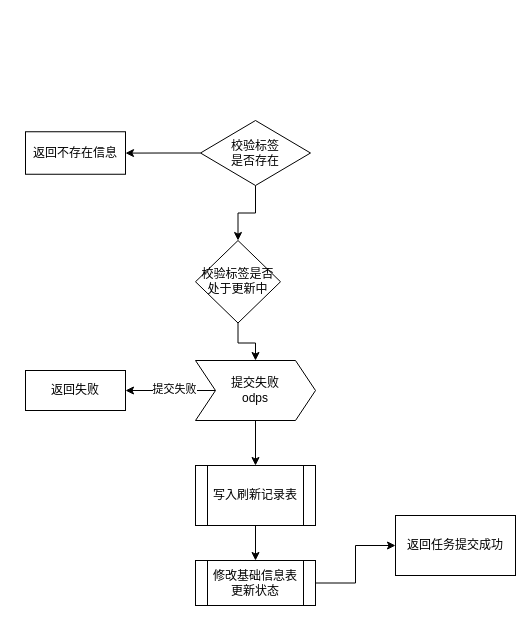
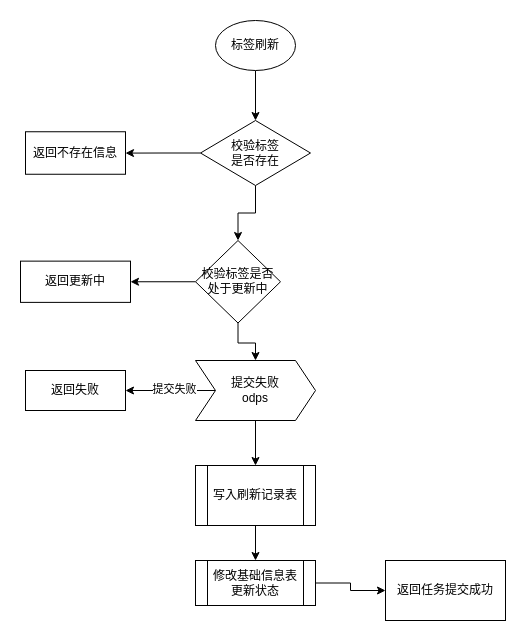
  <mxCell id="0" />
  <mxCell id="1" parent="0" />
+ <mxCell id="2" value="" style="edgeStyle=orthogonalEdgeStyle;rounded=0;orthogonalLoop=1;jettySize=auto;html=1;" edge="1" parent="1" source="3" target="6"><mxGeometry relative="1" as="geometry" /></mxCell>
+ <mxCell id="3" value="标签刷新" style="ellipse;whiteSpace=wrap;html=1;" vertex="1" parent="1"><mxGeometry x="215" y="20" width="80" height="50" as="geometry" /></mxCell>
  <mxCell id="4" value="" style="edgeStyle=orthogonalEdgeStyle;rounded=0;orthogonalLoop=1;jettySize=auto;html=1;" edge="1" parent="1" source="6" target="7"><mxGeometry relative="1" as="geometry" /></mxCell>
  <mxCell id="5" value="" style="edgeStyle=orthogonalEdgeStyle;rounded=0;orthogonalLoop=1;jettySize=auto;html=1;" edge="1" parent="1" source="6" target="10"><mxGeometry relative="1" as="geometry" /></mxCell>
  <mxCell id="6" value="校验标签&lt;div&gt;是否存在&lt;/div&gt;" style="rhombus;whiteSpace=wrap;html=1;" vertex="1" parent="1"><mxGeometry x="200" y="120" width="110" height="65" as="geometry" /></mxCell>
  <mxCell id="7" value="返回不存在信息" style="whiteSpace=wrap;html=1;" vertex="1" parent="1"><mxGeometry x="25" y="131.25" width="100" height="42.5" as="geometry" /></mxCell>
+ <mxCell id="8" value="" style="edgeStyle=orthogonalEdgeStyle;rounded=0;orthogonalLoop=1;jettySize=auto;html=1;" edge="1" parent="1" source="10" target="11"><mxGeometry relative="1" as="geometry" /></mxCell>
  <mxCell id="9" value="" style="edgeStyle=orthogonalEdgeStyle;rounded=0;orthogonalLoop=1;jettySize=auto;html=1;" edge="1" parent="1" source="10" target="15"><mxGeometry relative="1" as="geometry" /></mxCell>
  <mxCell id="10" value="校验标签是否&lt;div&gt;处于更新中&lt;/div&gt;" style="rhombus;whiteSpace=wrap;html=1;" vertex="1" parent="1"><mxGeometry x="195" y="240" width="85" height="82.5" as="geometry" /></mxCell>
+ <mxCell id="11" value="返回更新中" style="whiteSpace=wrap;html=1;" vertex="1" parent="1"><mxGeometry x="20" y="260.63" width="110" height="41.25" as="geometry" /></mxCell>
  <mxCell id="12" value="" style="edgeStyle=orthogonalEdgeStyle;rounded=0;orthogonalLoop=1;jettySize=auto;html=1;" edge="1" parent="1" source="15" target="16"><mxGeometry relative="1" as="geometry" /></mxCell>
  <mxCell id="13" value="提交失败" style="edgeLabel;html=1;align=center;verticalAlign=middle;resizable=0;points=[];" vertex="1" connectable="0" parent="12"><mxGeometry x="-0.06" y="-2" relative="1" as="geometry"><mxPoint as="offset" /></mxGeometry></mxCell>
  <mxCell id="14" value="" style="edgeStyle=orthogonalEdgeStyle;rounded=0;orthogonalLoop=1;jettySize=auto;html=1;" edge="1" parent="1" source="15" target="18"><mxGeometry relative="1" as="geometry" /></mxCell>
  <mxCell id="15" value="提交失败&lt;div&gt;odps&lt;/div&gt;" style="shape=step;perimeter=stepPerimeter;whiteSpace=wrap;html=1;fixedSize=1;" vertex="1" parent="1"><mxGeometry x="195" y="360" width="120" height="60" as="geometry" /></mxCell>
  <mxCell id="16" value="返回失败" style="whiteSpace=wrap;html=1;" vertex="1" parent="1"><mxGeometry x="25" y="370" width="100" height="40" as="geometry" /></mxCell>
  <mxCell id="17" value="" style="edgeStyle=orthogonalEdgeStyle;rounded=0;orthogonalLoop=1;jettySize=auto;html=1;" edge="1" parent="1" source="18" target="20"><mxGeometry relative="1" as="geometry" /></mxCell>
  <mxCell id="18" value="写入刷新记录表" style="shape=process;whiteSpace=wrap;html=1;backgroundOutline=1;" vertex="1" parent="1"><mxGeometry x="195" y="465" width="120" height="60" as="geometry" /></mxCell>
  <mxCell id="19" value="" style="edgeStyle=orthogonalEdgeStyle;rounded=0;orthogonalLoop=1;jettySize=auto;html=1;" edge="1" parent="1" source="20" target="21"><mxGeometry relative="1" as="geometry" /></mxCell>
  <mxCell id="20" value="修改基础信息表更新状态" style="shape=process;whiteSpace=wrap;html=1;backgroundOutline=1;" vertex="1" parent="1"><mxGeometry x="195" y="560" width="120" height="45" as="geometry" /></mxCell>
- <mxCell id="21" value="返回任务提交成功" style="whiteSpace=wrap;html=1;" vertex="1" parent="1"><mxGeometry x="395" y="515" width="120" height="60" as="geometry" /></mxCell>
+ <mxCell id="21" value="返回任务提交成功" style="whiteSpace=wrap;html=1;" vertex="1" parent="1"><mxGeometry x="385" y="560" width="120" height="60" as="geometry" /></mxCell>
